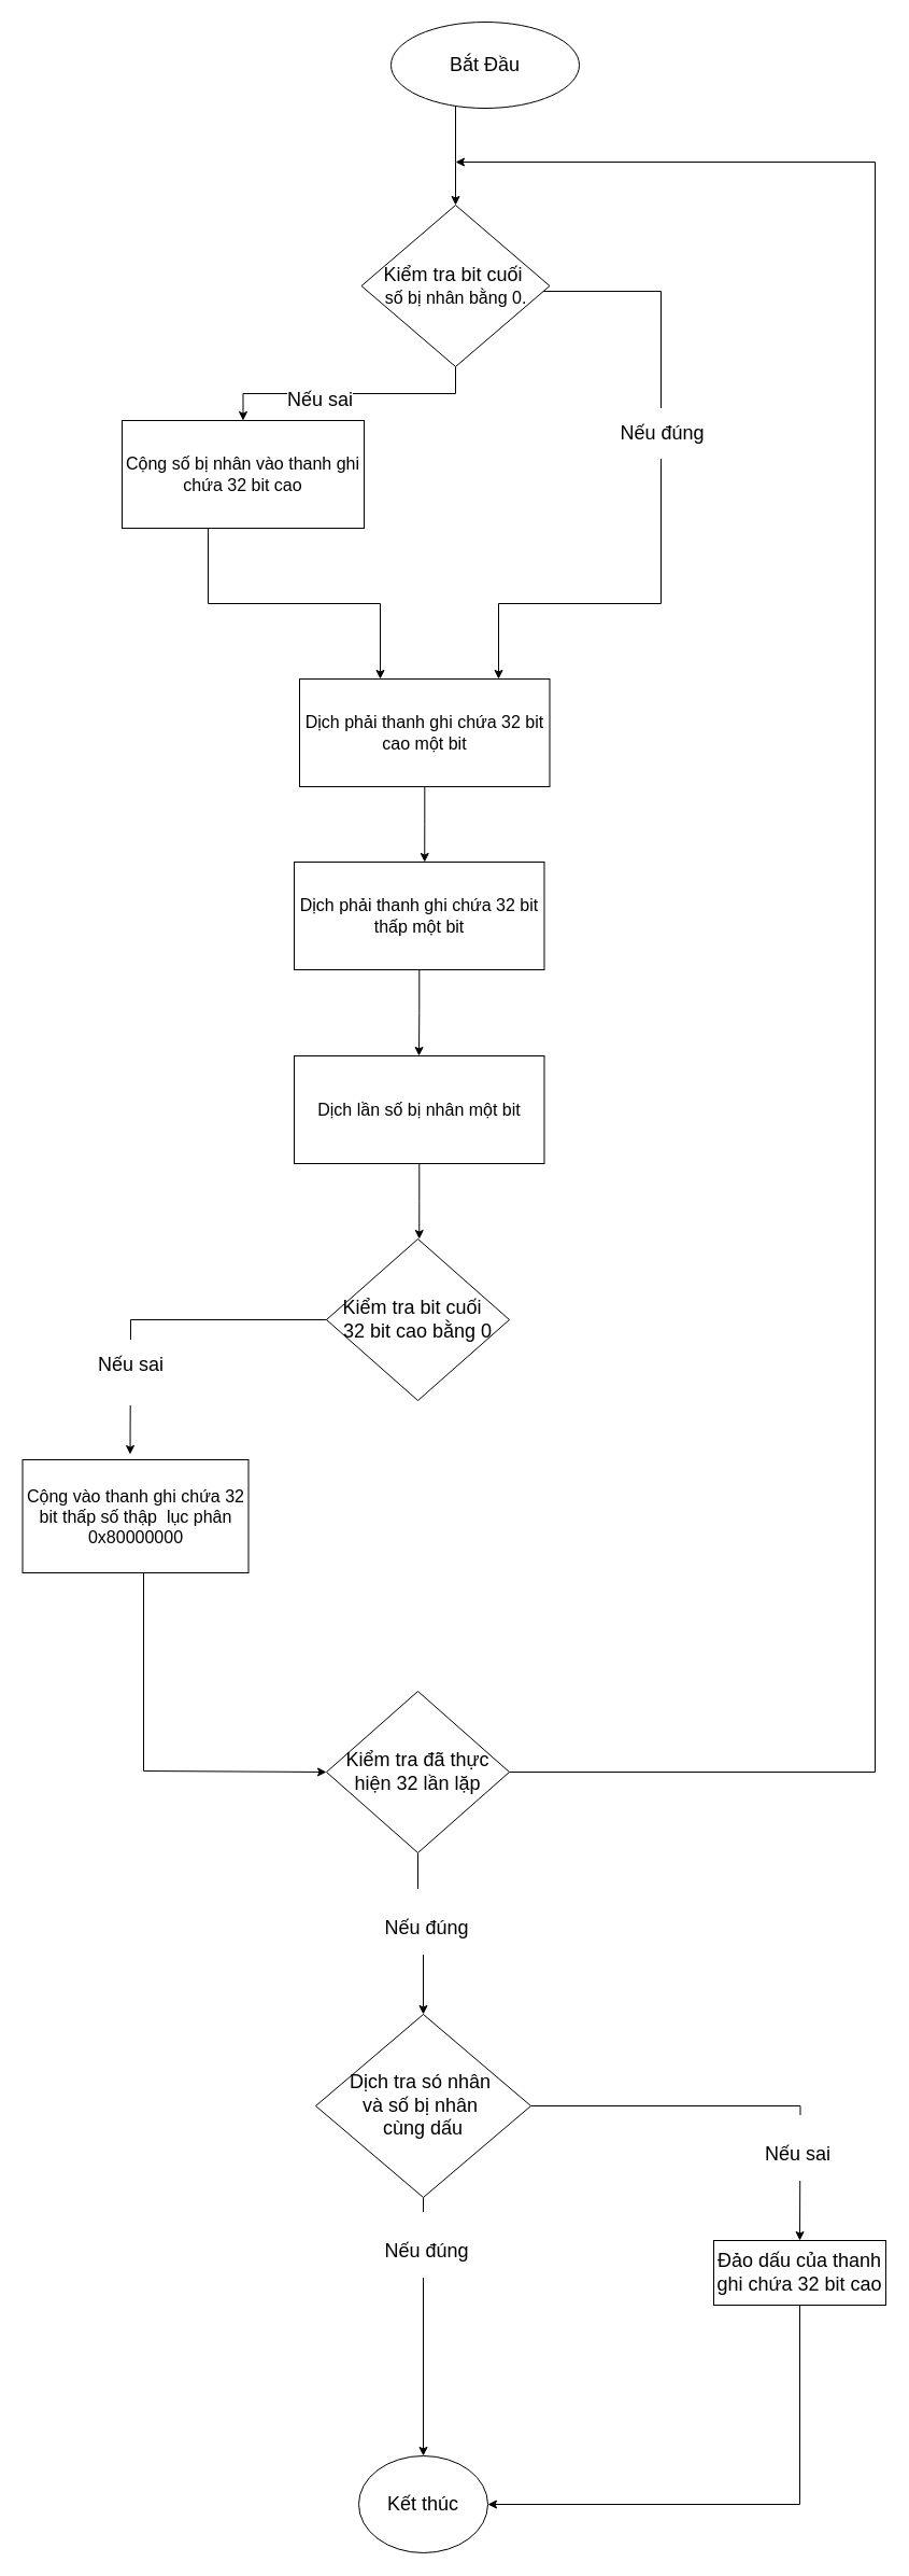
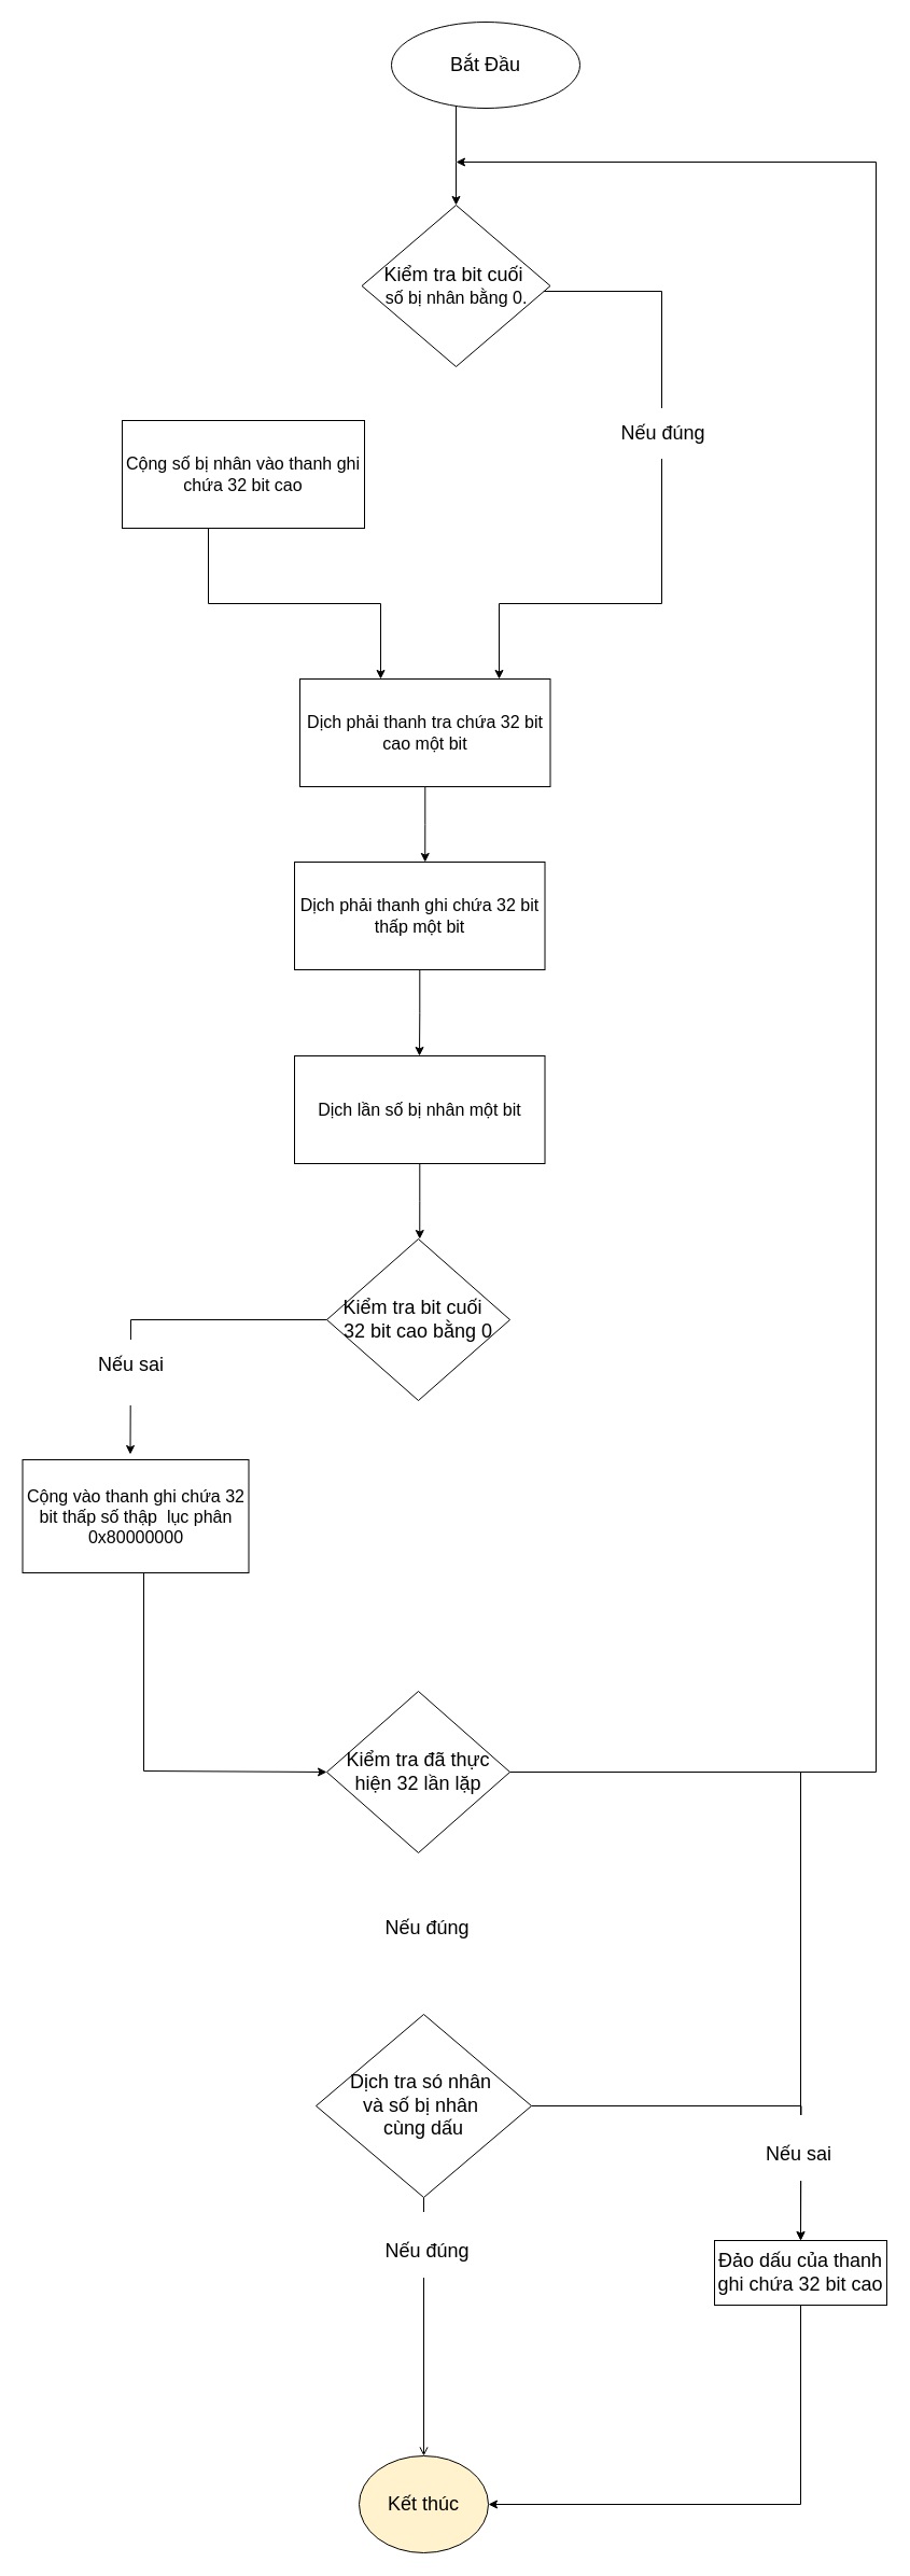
  <mxCell id="0" />
  <mxCell id="1" parent="0" />
  <mxCell id="2" style="edgeStyle=orthogonalEdgeStyle;rounded=0;orthogonalLoop=1;jettySize=auto;html=1;" edge="1" parent="1" source="3"><mxGeometry relative="1" as="geometry"><mxPoint x="423" y="190" as="targetPoint" /><Array as="points"><mxPoint x="423" y="150" /><mxPoint x="423" y="150" /></Array></mxGeometry></mxCell>
  <mxCell id="3" value="&lt;font style=&quot;font-size: 18px;&quot;&gt;Bắt Đầu&lt;/font&gt;" style="ellipse;whiteSpace=wrap;html=1;" vertex="1" parent="1"><mxGeometry x="363" y="20" width="175" height="80" as="geometry" /></mxCell>
- <mxCell id="4" style="edgeStyle=orthogonalEdgeStyle;rounded=0;orthogonalLoop=1;jettySize=auto;html=1;entryX=0.5;entryY=0;entryDx=0;entryDy=0;" edge="1" parent="1" source="8" target="10"><mxGeometry relative="1" as="geometry"><mxPoint x="193" y="380" as="targetPoint" /></mxGeometry></mxCell>
- <mxCell id="5" value="&lt;font style=&quot;font-size: 18px;&quot;&gt;Nếu sai&lt;/font&gt;" style="edgeLabel;html=1;align=center;verticalAlign=middle;resizable=0;points=[];" vertex="1" connectable="0" parent="4"><mxGeometry x="0.231" y="5" relative="1" as="geometry"><mxPoint as="offset" /></mxGeometry></mxCell>
  <mxCell id="6" style="edgeStyle=orthogonalEdgeStyle;rounded=0;orthogonalLoop=1;jettySize=auto;html=1;" edge="1" parent="1"><mxGeometry relative="1" as="geometry"><mxPoint x="463" y="630" as="targetPoint" /><mxPoint x="500.5" y="270" as="sourcePoint" /><Array as="points"><mxPoint x="614" y="270" /><mxPoint x="614" y="560" /><mxPoint x="463" y="560" /></Array></mxGeometry></mxCell>
  <mxCell id="7" value="&lt;br&gt;&lt;span style=&quot;color: rgb(0, 0, 0); font-family: Helvetica; font-size: 18px; font-style: normal; font-variant-ligatures: normal; font-variant-caps: normal; font-weight: 400; letter-spacing: normal; orphans: 2; text-align: center; text-indent: 0px; text-transform: none; widows: 2; word-spacing: 0px; -webkit-text-stroke-width: 0px; white-space: nowrap; background-color: rgb(255, 255, 255); text-decoration-thickness: initial; text-decoration-style: initial; text-decoration-color: initial; display: inline !important; float: none;&quot;&gt;Nếu đúng&lt;/span&gt;&lt;div&gt;&lt;br/&gt;&lt;/div&gt;" style="edgeLabel;html=1;align=center;verticalAlign=middle;resizable=0;points=[];" vertex="1" connectable="0" parent="6"><mxGeometry x="-0.215" relative="1" as="geometry"><mxPoint as="offset" /></mxGeometry></mxCell>
  <mxCell id="8" value="&lt;font style=&quot;font-size: 18px;&quot;&gt;Kiểm tra bit cuối&amp;nbsp;&lt;/font&gt;&lt;div&gt;&lt;font size=&quot;3&quot; style=&quot;&quot;&gt;số bị nhân bằng 0.&lt;/font&gt;&lt;/div&gt;" style="rhombus;whiteSpace=wrap;html=1;" vertex="1" parent="1"><mxGeometry x="335.5" y="190" width="175" height="150" as="geometry" /></mxCell>
  <mxCell id="9" style="edgeStyle=orthogonalEdgeStyle;rounded=0;orthogonalLoop=1;jettySize=auto;html=1;exitX=0.5;exitY=1;exitDx=0;exitDy=0;" edge="1" parent="1" source="10"><mxGeometry relative="1" as="geometry"><mxPoint x="353" y="630" as="targetPoint" /><Array as="points"><mxPoint x="193" y="560" /><mxPoint x="353" y="560" /></Array></mxGeometry></mxCell>
  <mxCell id="10" value="&lt;font size=&quot;3&quot;&gt;Cộng số bị nhân vào thanh ghi chứa 32 bit cao&lt;/font&gt;" style="rounded=0;whiteSpace=wrap;html=1;" vertex="1" parent="1"><mxGeometry x="113" y="390" width="225" height="100" as="geometry" /></mxCell>
  <mxCell id="11" style="edgeStyle=orthogonalEdgeStyle;rounded=0;orthogonalLoop=1;jettySize=auto;html=1;" edge="1" parent="1" source="12"><mxGeometry relative="1" as="geometry"><mxPoint x="394.25" y="800" as="targetPoint" /></mxGeometry></mxCell>
- <mxCell id="12" value="&lt;div style=&quot;&quot;&gt;&lt;span style=&quot;font-size: medium; background-color: initial;&quot;&gt;Dịch phải thanh ghi chứa 32 bit cao một bit&lt;/span&gt;&lt;/div&gt;" style="rounded=0;whiteSpace=wrap;html=1;align=center;" vertex="1" parent="1"><mxGeometry x="278" y="630" width="232.5" height="100" as="geometry" /></mxCell>
+ <mxCell id="12" value="&lt;div style=&quot;&quot;&gt;&lt;span style=&quot;font-size: medium; background-color: initial;&quot;&gt;Dịch phải thanh tra chứa 32 bit cao một bit&lt;/span&gt;&lt;/div&gt;" style="rounded=0;whiteSpace=wrap;html=1;align=center;" vertex="1" parent="1"><mxGeometry x="278" y="630" width="232.5" height="100" as="geometry" /></mxCell>
  <mxCell id="13" style="edgeStyle=orthogonalEdgeStyle;rounded=0;orthogonalLoop=1;jettySize=auto;html=1;" edge="1" parent="1" source="14"><mxGeometry relative="1" as="geometry"><mxPoint x="389" y="980" as="targetPoint" /></mxGeometry></mxCell>
  <mxCell id="14" value="&lt;span style=&quot;font-size: medium;&quot;&gt;Dịch phải thanh ghi chứa 32 bit thấp một bit&lt;/span&gt;" style="rounded=0;whiteSpace=wrap;html=1;" vertex="1" parent="1"><mxGeometry x="273" y="800" width="232.5" height="100" as="geometry" /></mxCell>
  <mxCell id="15" style="edgeStyle=orthogonalEdgeStyle;rounded=0;orthogonalLoop=1;jettySize=auto;html=1;" edge="1" parent="1" source="16"><mxGeometry relative="1" as="geometry"><mxPoint x="389.25" y="1150" as="targetPoint" /></mxGeometry></mxCell>
  <mxCell id="16" value="&lt;font size=&quot;3&quot;&gt;Dịch lần số bị nhân một bit&lt;/font&gt;" style="rounded=0;whiteSpace=wrap;html=1;" vertex="1" parent="1"><mxGeometry x="273" y="980" width="232.5" height="100" as="geometry" /></mxCell>
  <mxCell id="17" value="&lt;font style=&quot;font-size: 18px;&quot;&gt;Kiểm tra bit cuối&amp;nbsp;&lt;/font&gt;&lt;span style=&quot;font-size: 18px; background-color: initial;&quot;&gt;&amp;nbsp;&lt;/span&gt;&lt;div&gt;&lt;div&gt;&lt;font style=&quot;font-size: 18px;&quot;&gt;32 bit cao bằng 0&lt;/font&gt;&lt;/div&gt;&lt;/div&gt;" style="rhombus;whiteSpace=wrap;html=1;" vertex="1" parent="1"><mxGeometry x="303" y="1150" width="170" height="150" as="geometry" /></mxCell>
  <mxCell id="18" style="edgeStyle=orthogonalEdgeStyle;rounded=0;orthogonalLoop=1;jettySize=auto;html=1;entryX=0;entryY=0.5;entryDx=0;entryDy=0;" edge="1" parent="1" target="24"><mxGeometry relative="1" as="geometry"><mxPoint x="326.4" y="1644.35" as="targetPoint" /><mxPoint x="132.999" y="1440" as="sourcePoint" /><Array as="points"><mxPoint x="133" y="1644" /><mxPoint x="303" y="1644" /></Array></mxGeometry></mxCell>
  <mxCell id="19" value="&lt;font size=&quot;3&quot;&gt;Cộng vào thanh ghi chứa 32 bit thấp số thập&amp;nbsp; lục phân 0x80000000&lt;/font&gt;" style="rounded=0;whiteSpace=wrap;html=1;" vertex="1" parent="1"><mxGeometry x="20.5" y="1355" width="210" height="105" as="geometry" /></mxCell>
  <mxCell id="20" style="edgeStyle=orthogonalEdgeStyle;rounded=0;orthogonalLoop=1;jettySize=auto;html=1;exitX=0;exitY=0.5;exitDx=0;exitDy=0;" edge="1" parent="1" source="17"><mxGeometry relative="1" as="geometry"><mxPoint x="240.5" y="1225" as="sourcePoint" /><mxPoint x="120.5" y="1350" as="targetPoint" /></mxGeometry></mxCell>
  <mxCell id="21" value="&lt;br&gt;&lt;span style=&quot;forced-color-adjust: none; color: rgb(0, 0, 0); font-family: Helvetica; font-size: 18px; font-style: normal; font-variant-ligatures: normal; font-variant-caps: normal; font-weight: 400; letter-spacing: normal; orphans: 2; text-align: center; text-indent: 0px; text-transform: none; widows: 2; word-spacing: 0px; -webkit-text-stroke-width: 0px; white-space: nowrap; background-color: rgb(255, 255, 255); text-decoration-thickness: initial; text-decoration-style: initial; text-decoration-color: initial; float: none; display: inline !important;&quot;&gt;Nếu sai&lt;/span&gt;&lt;div&gt;&lt;div style=&quot;forced-color-adjust: none;&quot;&gt;&lt;br&gt;&lt;br&gt;&lt;/div&gt;&lt;/div&gt;" style="edgeLabel;html=1;align=center;verticalAlign=middle;resizable=0;points=[];" vertex="1" connectable="0" parent="20"><mxGeometry x="0.344" y="-4" relative="1" as="geometry"><mxPoint x="4" y="25" as="offset" /></mxGeometry></mxCell>
- <mxCell id="22" style="edgeStyle=orthogonalEdgeStyle;rounded=0;orthogonalLoop=1;jettySize=auto;html=1;" edge="1" parent="1" source="24" target="30"><mxGeometry relative="1" as="geometry"><mxPoint x="388" y="1870" as="targetPoint" /></mxGeometry></mxCell>
+ <mxCell id="22" style="edgeStyle=orthogonalEdgeStyle;rounded=0;orthogonalLoop=1;jettySize=auto;html=1;" edge="1" parent="1" source="24" target="34"><mxGeometry relative="1" as="geometry"><mxPoint x="388" y="1870" as="targetPoint" /></mxGeometry></mxCell>
  <mxCell id="23" style="edgeStyle=orthogonalEdgeStyle;rounded=0;orthogonalLoop=1;jettySize=auto;html=1;exitX=1;exitY=0.5;exitDx=0;exitDy=0;" edge="1" parent="1" source="24"><mxGeometry relative="1" as="geometry"><mxPoint x="423" y="150" as="targetPoint" /><mxPoint x="513" y="1615" as="sourcePoint" /><Array as="points"><mxPoint x="813" y="1645" /><mxPoint x="813" y="150" /></Array></mxGeometry></mxCell>
  <mxCell id="24" value="&lt;span style=&quot;font-size: 18px;&quot;&gt;Kiểm tra đã thực hiện 32 lần lặp&lt;/span&gt;" style="rhombus;whiteSpace=wrap;html=1;" vertex="1" parent="1"><mxGeometry x="303" y="1570" width="170" height="150" as="geometry" /></mxCell>
  <mxCell id="25" value="&lt;div&gt;&lt;div style=&quot;forced-color-adjust: none;&quot;&gt;&lt;br&gt;&lt;/div&gt;&lt;/div&gt;" style="edgeLabel;html=1;align=center;verticalAlign=middle;resizable=0;points=[];" vertex="1" connectable="0" parent="1"><mxGeometry x="130.905" y="1283.866" as="geometry"><mxPoint x="213" y="75" as="offset" /></mxGeometry></mxCell>
  <mxCell id="26" value="&lt;div style=&quot;forced-color-adjust: none; color: rgb(0, 0, 0); font-family: Helvetica; font-size: 11px; font-style: normal; font-variant-ligatures: normal; font-variant-caps: normal; font-weight: 400; letter-spacing: normal; orphans: 2; text-align: center; text-indent: 0px; text-transform: none; widows: 2; word-spacing: 0px; -webkit-text-stroke-width: 0px; white-space: nowrap; text-decoration-thickness: initial; text-decoration-style: initial; text-decoration-color: initial;&quot;&gt;&lt;div style=&quot;forced-color-adjust: none;&quot;&gt;&lt;br&gt;&lt;br&gt;&lt;span style=&quot;font-size: 18px;&quot;&gt;Nếu đúng&lt;/span&gt;&lt;div&gt;&lt;br&gt;&lt;/div&gt;&lt;/div&gt;&lt;/div&gt;" style="edgeLabel;html=1;align=center;verticalAlign=middle;resizable=0;points=[];" vertex="1" connectable="0" parent="1"><mxGeometry x="388" y="1559.996" as="geometry"><mxPoint x="7" y="224" as="offset" /></mxGeometry></mxCell>
- <mxCell id="27" value="&lt;font style=&quot;font-size: 18px;&quot;&gt;Kết thúc&lt;/font&gt;" style="ellipse;whiteSpace=wrap;html=1;" vertex="1" parent="1"><mxGeometry x="333" y="2280" width="120" height="90" as="geometry" /></mxCell>
- <mxCell id="28" style="edgeStyle=orthogonalEdgeStyle;rounded=0;orthogonalLoop=1;jettySize=auto;html=1;entryX=0.5;entryY=0;entryDx=0;entryDy=0;exitX=0.5;exitY=1;exitDx=0;exitDy=0;" edge="1" parent="1" source="30" target="27"><mxGeometry relative="1" as="geometry"><mxPoint x="393" y="2250" as="targetPoint" /><mxPoint x="393" y="2190" as="sourcePoint" /><Array as="points" /></mxGeometry></mxCell>
+ <mxCell id="27" value="&lt;font style=&quot;font-size: 18px;&quot;&gt;Kết thúc&lt;/font&gt;" style="ellipse;whiteSpace=wrap;html=1;fillColor=#fff2cc;" vertex="1" parent="1"><mxGeometry x="333" y="2280" width="120" height="90" as="geometry" /></mxCell>
+ <mxCell id="28" style="edgeStyle=orthogonalEdgeStyle;rounded=0;orthogonalLoop=1;jettySize=auto;html=1;entryX=0.5;entryY=0;entryDx=0;entryDy=0;exitX=0.5;exitY=1;exitDx=0;exitDy=0;endArrow=open;" edge="1" parent="1" source="30" target="27"><mxGeometry relative="1" as="geometry"><mxPoint x="393" y="2250" as="targetPoint" /><mxPoint x="393" y="2190" as="sourcePoint" /><Array as="points" /></mxGeometry></mxCell>
  <mxCell id="29" style="edgeStyle=orthogonalEdgeStyle;rounded=0;orthogonalLoop=1;jettySize=auto;html=1;" edge="1" parent="1" source="30"><mxGeometry relative="1" as="geometry"><mxPoint x="743" y="2080" as="targetPoint" /></mxGeometry></mxCell>
  <mxCell id="30" value="&lt;font style=&quot;font-size: 18px;&quot;&gt;Dịch tra &lt;font style=&quot;&quot;&gt;só &lt;/font&gt;nhân&amp;nbsp;&lt;/font&gt;&lt;div&gt;&lt;font style=&quot;font-size: 18px;&quot;&gt;và số bị nhân&amp;nbsp;&lt;/font&gt;&lt;/div&gt;&lt;div&gt;&lt;font style=&quot;font-size: 18px;&quot;&gt;cùng dấu&lt;/font&gt;&lt;/div&gt;" style="rhombus;whiteSpace=wrap;html=1;" vertex="1" parent="1"><mxGeometry x="293" y="1870" width="200" height="170" as="geometry" /></mxCell>
  <mxCell id="31" value="&lt;div style=&quot;forced-color-adjust: none; color: rgb(0, 0, 0); font-family: Helvetica; font-size: 11px; font-style: normal; font-variant-ligatures: normal; font-variant-caps: normal; font-weight: 400; letter-spacing: normal; orphans: 2; text-align: center; text-indent: 0px; text-transform: none; widows: 2; word-spacing: 0px; -webkit-text-stroke-width: 0px; white-space: nowrap; text-decoration-thickness: initial; text-decoration-style: initial; text-decoration-color: initial;&quot;&gt;&lt;div style=&quot;forced-color-adjust: none;&quot;&gt;&lt;br&gt;&lt;br&gt;&lt;span style=&quot;font-size: 18px;&quot;&gt;Nếu đúng&lt;/span&gt;&lt;div&gt;&lt;br&gt;&lt;/div&gt;&lt;/div&gt;&lt;/div&gt;" style="edgeLabel;html=1;align=center;verticalAlign=middle;resizable=0;points=[];" vertex="1" connectable="0" parent="1"><mxGeometry x="388" y="1859.996" as="geometry"><mxPoint x="7" y="224" as="offset" /></mxGeometry></mxCell>
  <mxCell id="32" value="&lt;div style=&quot;forced-color-adjust: none; color: rgb(0, 0, 0); font-family: Helvetica; font-size: 11px; font-style: normal; font-variant-ligatures: normal; font-variant-caps: normal; font-weight: 400; letter-spacing: normal; orphans: 2; text-align: center; text-indent: 0px; text-transform: none; widows: 2; word-spacing: 0px; -webkit-text-stroke-width: 0px; white-space: nowrap; text-decoration-thickness: initial; text-decoration-style: initial; text-decoration-color: initial;&quot;&gt;&lt;div style=&quot;forced-color-adjust: none;&quot;&gt;&lt;br&gt;&lt;br&gt;&lt;span style=&quot;font-size: 18px;&quot;&gt;Nếu sai&lt;/span&gt;&lt;div&gt;&lt;br&gt;&lt;/div&gt;&lt;/div&gt;&lt;/div&gt;" style="edgeLabel;html=1;align=center;verticalAlign=middle;resizable=0;points=[];" vertex="1" connectable="0" parent="1"><mxGeometry x="733" y="1769.996" as="geometry"><mxPoint x="7" y="224" as="offset" /></mxGeometry></mxCell>
  <mxCell id="33" style="edgeStyle=orthogonalEdgeStyle;rounded=0;orthogonalLoop=1;jettySize=auto;html=1;entryX=1;entryY=0.5;entryDx=0;entryDy=0;" edge="1" parent="1" source="34" target="27"><mxGeometry relative="1" as="geometry"><mxPoint x="743" y="2320" as="targetPoint" /><Array as="points"><mxPoint x="743" y="2325" /></Array></mxGeometry></mxCell>
  <mxCell id="34" value="&lt;font style=&quot;font-size: 18px;&quot;&gt;Đảo dấu của thanh ghi chứa 32 bit cao&lt;/font&gt;" style="rounded=0;whiteSpace=wrap;html=1;" vertex="1" parent="1"><mxGeometry x="663" y="2080" width="160" height="60" as="geometry" /></mxCell>
